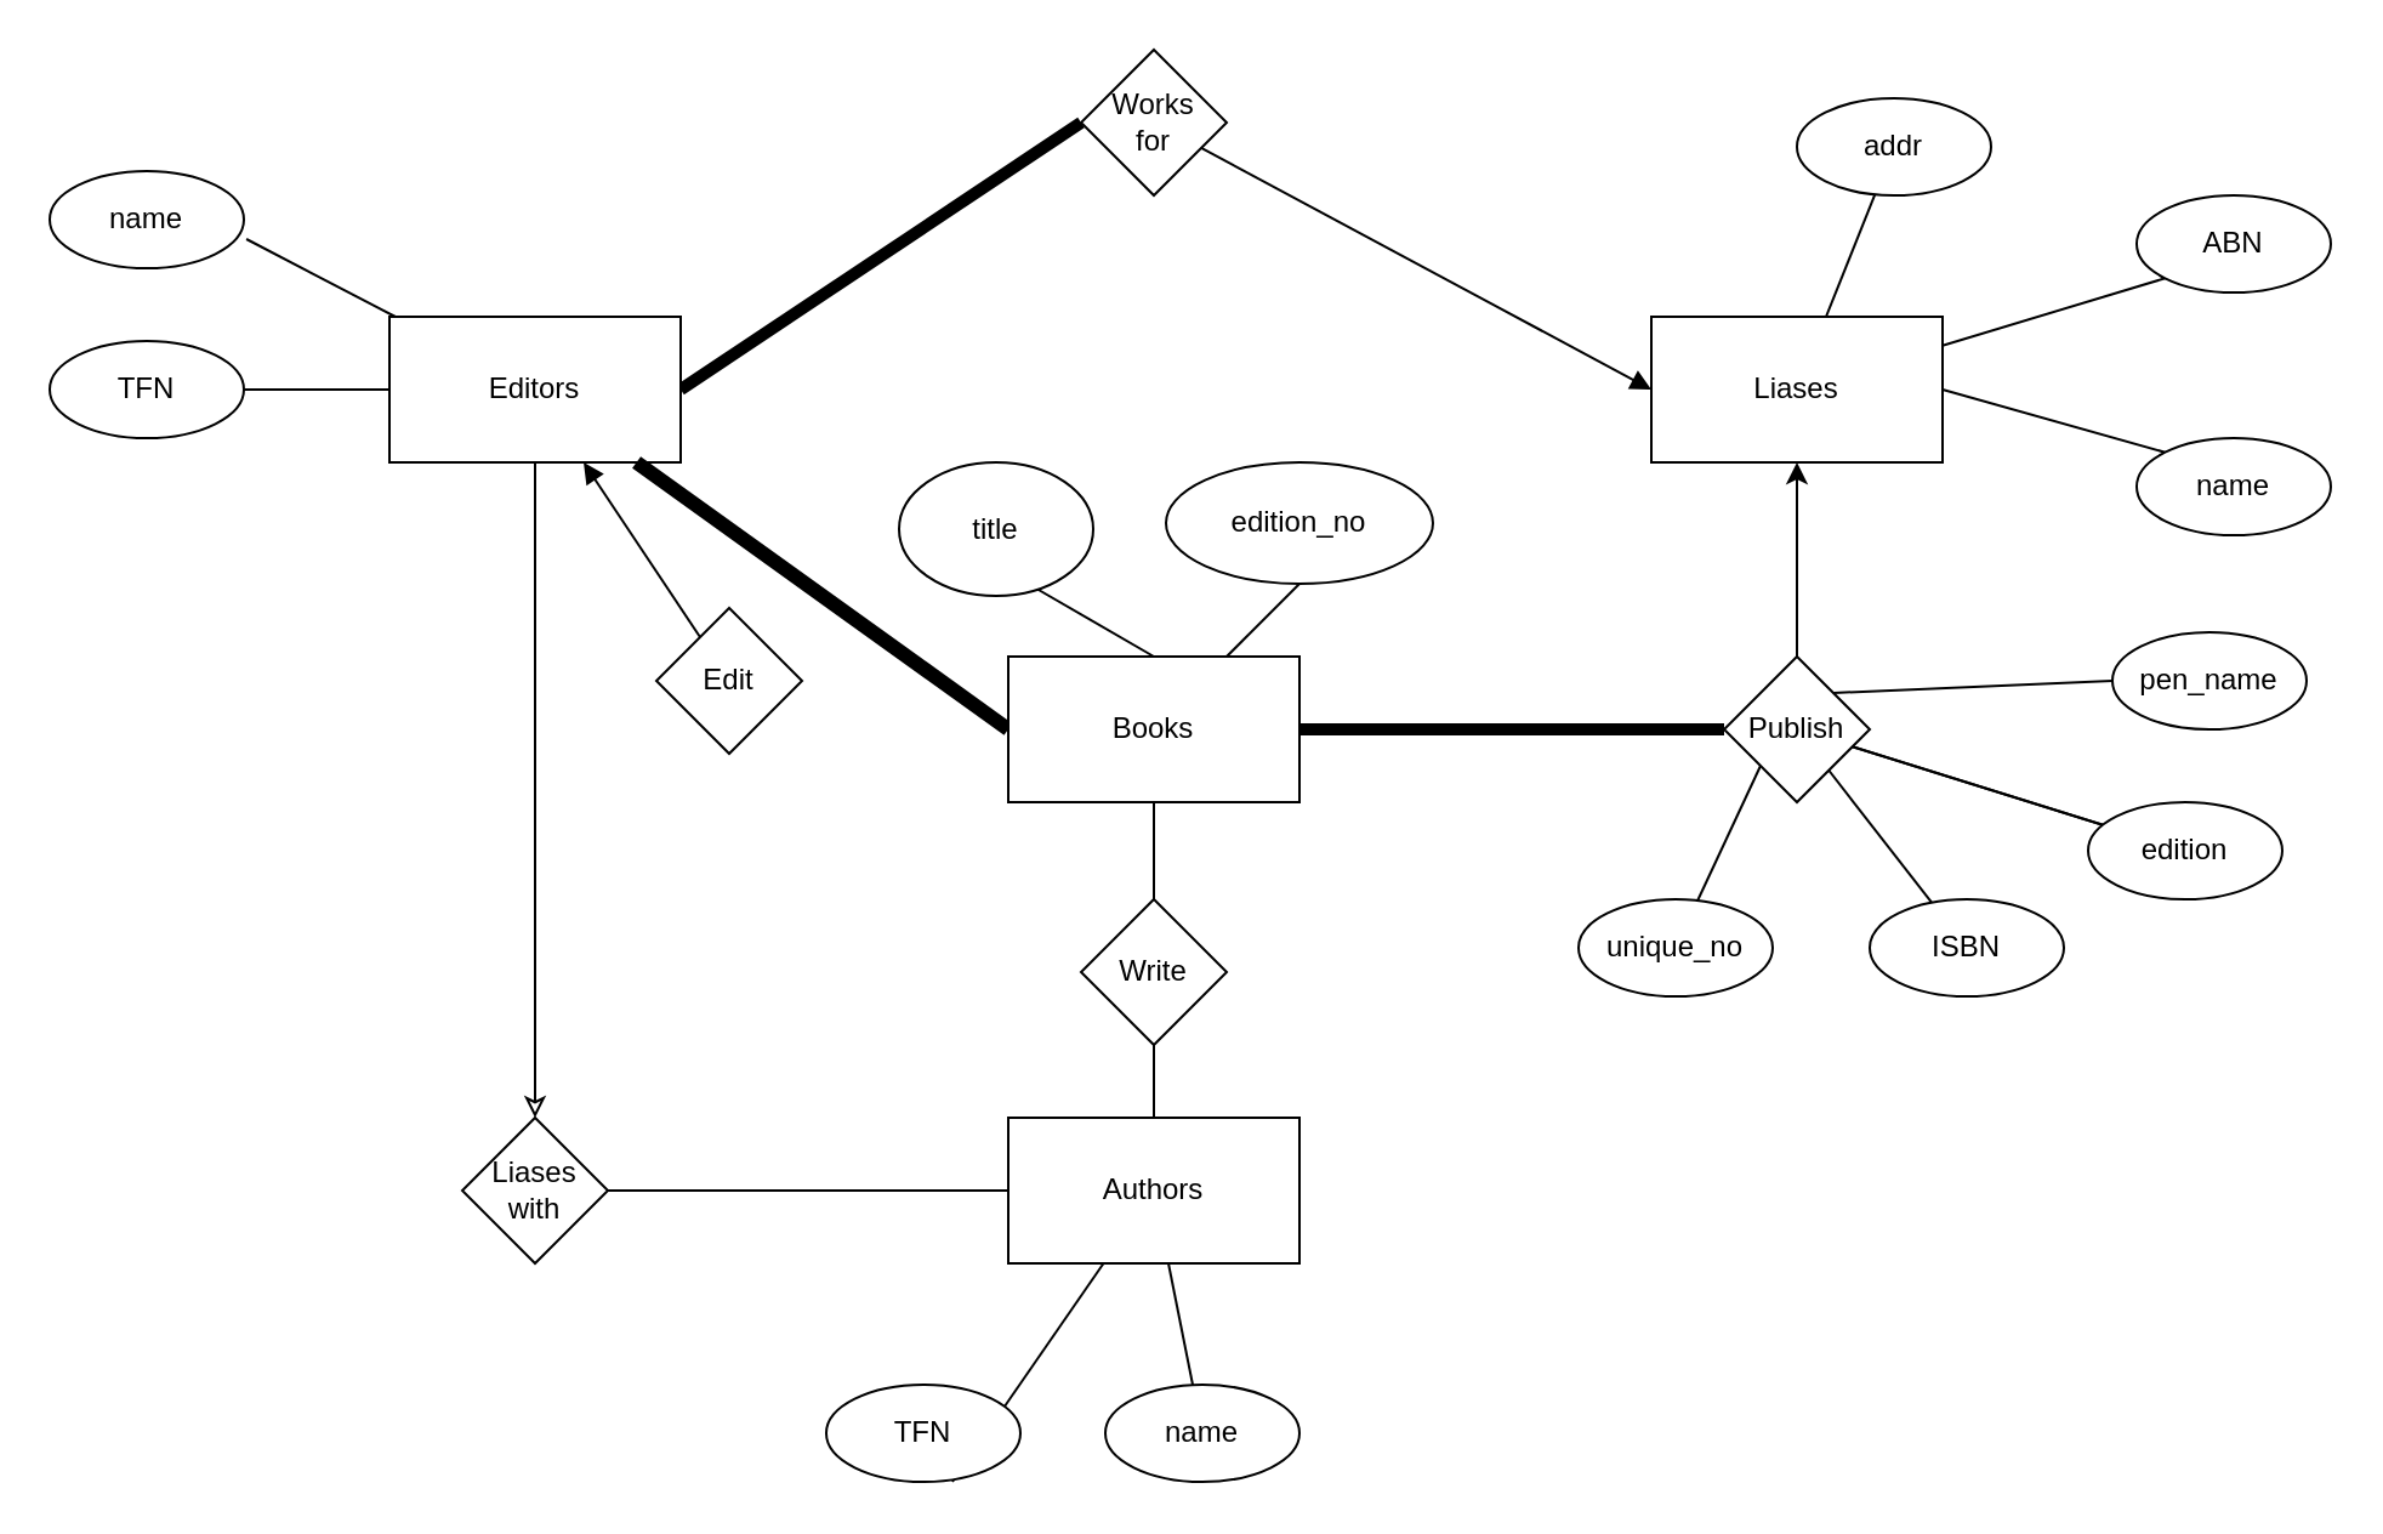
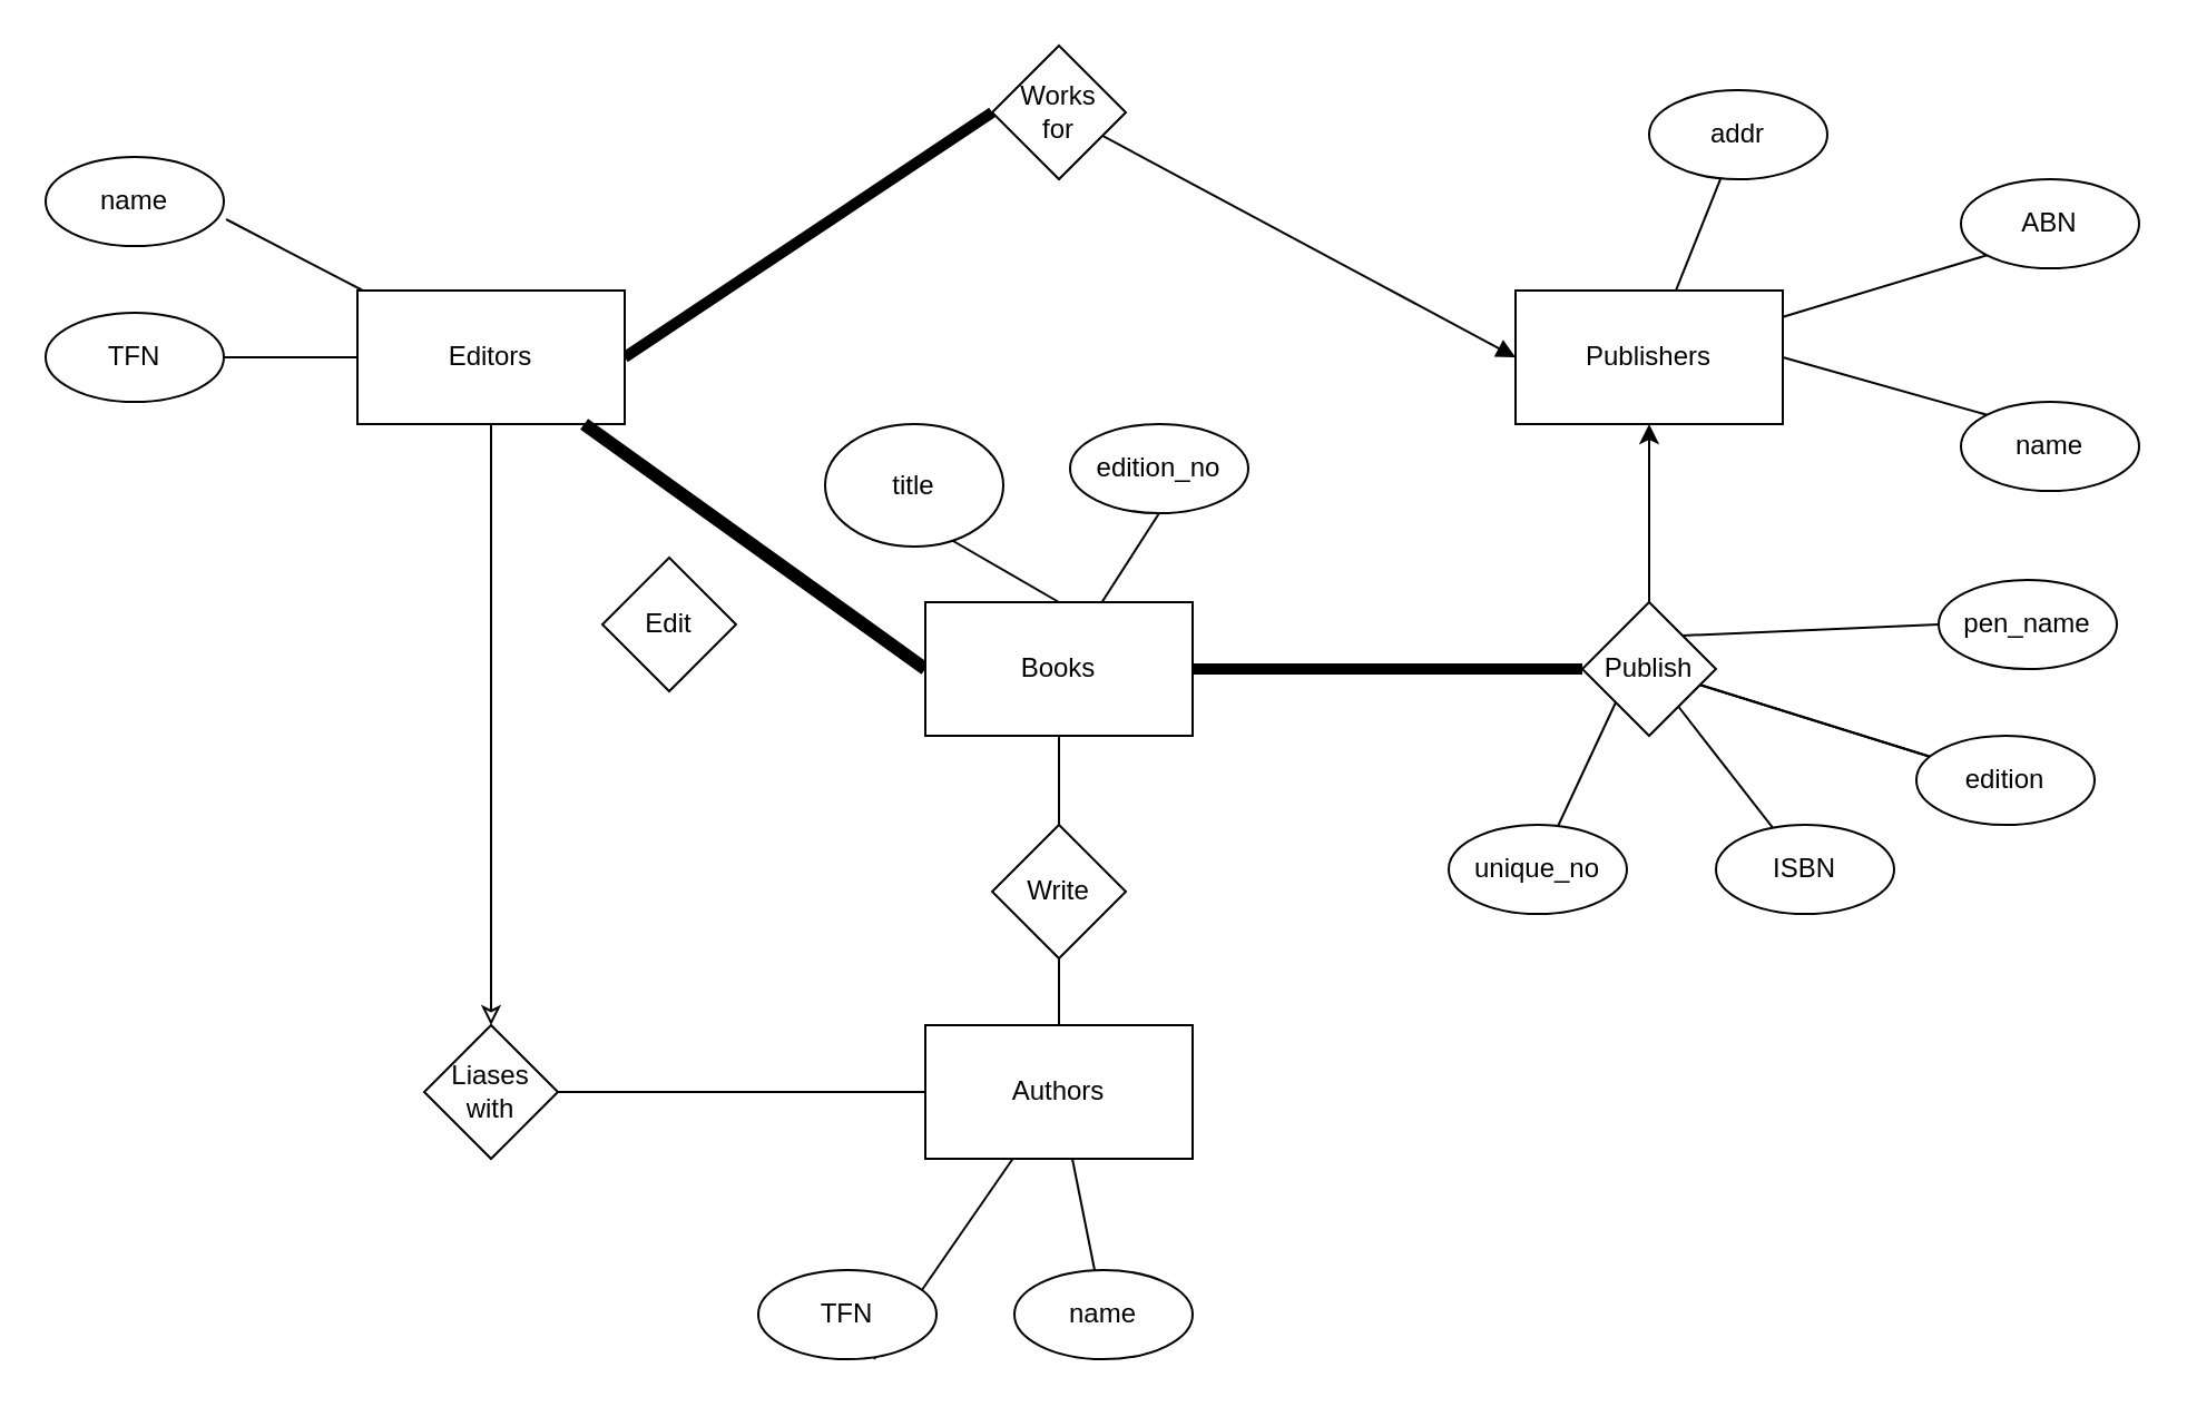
  <mxCell id="0" />
  <mxCell id="1" parent="0" />
  <mxCell id="2" style="edgeStyle=none;rounded=0;orthogonalLoop=1;jettySize=auto;html=1;entryX=1;entryY=0.5;entryDx=0;entryDy=0;endArrow=none;endFill=0;" edge="1" parent="1" source="6" target="20"><mxGeometry relative="1" as="geometry" /></mxCell>
  <mxCell id="3" style="edgeStyle=none;rounded=0;orthogonalLoop=1;jettySize=auto;html=1;entryX=1.013;entryY=0.7;entryDx=0;entryDy=0;entryPerimeter=0;endArrow=none;endFill=0;" edge="1" parent="1" source="6" target="19"><mxGeometry relative="1" as="geometry" /></mxCell>
  <mxCell id="4" style="edgeStyle=none;rounded=0;orthogonalLoop=1;jettySize=auto;html=1;exitX=1;exitY=0.5;exitDx=0;exitDy=0;entryX=0;entryY=0.5;entryDx=0;entryDy=0;endArrow=none;endFill=0;shadow=0;strokeWidth=5;" edge="1" parent="1" source="6" target="38"><mxGeometry relative="1" as="geometry" /></mxCell>
  <mxCell id="5" style="edgeStyle=none;rounded=0;orthogonalLoop=1;jettySize=auto;html=1;entryX=0.5;entryY=0;entryDx=0;entryDy=0;shadow=0;endArrow=classic;endFill=0;strokeWidth=1;" edge="1" parent="1" source="6" target="40"><mxGeometry relative="1" as="geometry" /></mxCell>
  <mxCell id="6" value="Editors" style="rounded=0;whiteSpace=wrap;html=1;" vertex="1" parent="1"><mxGeometry x="160" y="130" width="120" height="60" as="geometry" /></mxCell>
  <mxCell id="7" style="edgeStyle=none;rounded=0;orthogonalLoop=1;jettySize=auto;html=1;entryX=0.65;entryY=1;entryDx=0;entryDy=0;entryPerimeter=0;endArrow=none;endFill=0;" edge="1" parent="1" source="9" target="22"><mxGeometry relative="1" as="geometry" /></mxCell>
  <mxCell id="8" value="" style="edgeStyle=none;rounded=0;orthogonalLoop=1;jettySize=auto;html=1;endArrow=none;endFill=0;" edge="1" parent="1" source="9" target="28"><mxGeometry relative="1" as="geometry" /></mxCell>
  <mxCell id="9" value="Authors" style="rounded=0;whiteSpace=wrap;html=1;" vertex="1" parent="1"><mxGeometry x="415" y="460" width="120" height="60" as="geometry" /></mxCell>
  <mxCell id="10" style="edgeStyle=none;rounded=0;orthogonalLoop=1;jettySize=auto;html=1;entryX=0;entryY=1;entryDx=0;entryDy=0;endArrow=none;endFill=0;" edge="1" parent="1" source="13" target="21"><mxGeometry relative="1" as="geometry" /></mxCell>
  <mxCell id="11" style="edgeStyle=none;rounded=0;orthogonalLoop=1;jettySize=auto;html=1;exitX=1;exitY=0.5;exitDx=0;exitDy=0;entryX=0;entryY=0;entryDx=0;entryDy=0;endArrow=none;endFill=0;" edge="1" parent="1" source="13" target="24"><mxGeometry relative="1" as="geometry" /></mxCell>
  <mxCell id="12" style="edgeStyle=none;rounded=0;orthogonalLoop=1;jettySize=auto;html=1;endArrow=classic;endFill=1;exitX=0.5;exitY=0;exitDx=0;exitDy=0;entryX=0.5;entryY=1;entryDx=0;entryDy=0;" edge="1" parent="1" source="36" target="13"><mxGeometry relative="1" as="geometry"><mxPoint x="680" y="240" as="targetPoint" /></mxGeometry></mxCell>
- <mxCell id="13" value="Liases" style="rounded=0;whiteSpace=wrap;html=1;" vertex="1" parent="1"><mxGeometry x="680" y="130" width="120" height="60" as="geometry" /></mxCell>
+ <mxCell id="13" value="Publishers" style="rounded=0;whiteSpace=wrap;html=1;" vertex="1" parent="1"><mxGeometry x="680" y="130" width="120" height="60" as="geometry" /></mxCell>
  <mxCell id="14" style="edgeStyle=none;rounded=0;orthogonalLoop=1;jettySize=auto;html=1;exitX=0;exitY=0.5;exitDx=0;exitDy=0;endArrow=none;endFill=0;strokeWidth=6;" edge="1" parent="1" source="18" target="6"><mxGeometry relative="1" as="geometry" /></mxCell>
  <mxCell id="15" style="edgeStyle=none;rounded=0;orthogonalLoop=1;jettySize=auto;html=1;exitX=1;exitY=0.5;exitDx=0;exitDy=0;entryX=0;entryY=0.5;entryDx=0;entryDy=0;endArrow=none;endFill=0;strokeWidth=5;" edge="1" parent="1" source="18" target="36"><mxGeometry relative="1" as="geometry" /></mxCell>
  <mxCell id="16" style="edgeStyle=none;rounded=0;orthogonalLoop=1;jettySize=auto;html=1;exitX=0.5;exitY=0;exitDx=0;exitDy=0;entryX=0.713;entryY=0.95;entryDx=0;entryDy=0;entryPerimeter=0;shadow=0;endArrow=none;endFill=0;strokeWidth=1;" edge="1" parent="1" source="18" target="42"><mxGeometry relative="1" as="geometry" /></mxCell>
  <mxCell id="17" style="edgeStyle=none;rounded=0;orthogonalLoop=1;jettySize=auto;html=1;entryX=0.5;entryY=1;entryDx=0;entryDy=0;shadow=0;endArrow=none;endFill=0;strokeWidth=1;" edge="1" parent="1" source="18" target="41"><mxGeometry relative="1" as="geometry" /></mxCell>
  <mxCell id="18" value="Books" style="rounded=0;whiteSpace=wrap;html=1;" vertex="1" parent="1"><mxGeometry x="415" y="270" width="120" height="60" as="geometry" /></mxCell>
  <mxCell id="19" value="name" style="ellipse;whiteSpace=wrap;html=1;" vertex="1" parent="1"><mxGeometry x="20" y="70" width="80" height="40" as="geometry" /></mxCell>
  <mxCell id="20" value="TFN" style="ellipse;whiteSpace=wrap;html=1;" vertex="1" parent="1"><mxGeometry x="20" y="140" width="80" height="40" as="geometry" /></mxCell>
  <mxCell id="21" value="ABN" style="ellipse;whiteSpace=wrap;html=1;" vertex="1" parent="1"><mxGeometry x="880" y="80" width="80" height="40" as="geometry" /></mxCell>
  <mxCell id="22" value="TFN" style="ellipse;whiteSpace=wrap;html=1;" vertex="1" parent="1"><mxGeometry x="340" y="570" width="80" height="40" as="geometry" /></mxCell>
  <mxCell id="23" value="pen_name" style="ellipse;whiteSpace=wrap;html=1;" vertex="1" parent="1"><mxGeometry x="870" y="260" width="80" height="40" as="geometry" /></mxCell>
  <mxCell id="24" value="name" style="ellipse;whiteSpace=wrap;html=1;" vertex="1" parent="1"><mxGeometry x="880" y="180" width="80" height="40" as="geometry" /></mxCell>
  <mxCell id="25" value="" style="edgeStyle=none;rounded=0;orthogonalLoop=1;jettySize=auto;html=1;endArrow=none;endFill=0;" edge="1" parent="1" source="26" target="9"><mxGeometry relative="1" as="geometry" /></mxCell>
  <mxCell id="26" value="name" style="ellipse;whiteSpace=wrap;html=1;" vertex="1" parent="1"><mxGeometry x="455" y="570" width="80" height="40" as="geometry" /></mxCell>
  <mxCell id="27" value="" style="edgeStyle=none;rounded=0;orthogonalLoop=1;jettySize=auto;html=1;endArrow=none;endFill=0;" edge="1" parent="1" source="28" target="18"><mxGeometry relative="1" as="geometry" /></mxCell>
  <mxCell id="28" value="Write" style="rhombus;whiteSpace=wrap;html=1;" vertex="1" parent="1"><mxGeometry x="445" y="370" width="60" height="60" as="geometry" /></mxCell>
- <mxCell id="29" value="" style="edgeStyle=none;rounded=0;orthogonalLoop=1;jettySize=auto;html=1;endArrow=block;endFill=1;" edge="1" parent="1" source="30" target="6"><mxGeometry relative="1" as="geometry" /></mxCell>
  <mxCell id="30" value="Edit" style="rhombus;whiteSpace=wrap;html=1;" vertex="1" parent="1"><mxGeometry x="270" y="250" width="60" height="60" as="geometry" /></mxCell>
  <mxCell id="31" value="" style="edgeStyle=none;rounded=0;orthogonalLoop=1;jettySize=auto;html=1;shadow=0;endArrow=none;endFill=0;strokeWidth=1;" edge="1" parent="1" source="36" target="44"><mxGeometry relative="1" as="geometry" /></mxCell>
  <mxCell id="32" style="edgeStyle=none;rounded=0;orthogonalLoop=1;jettySize=auto;html=1;exitX=0;exitY=1;exitDx=0;exitDy=0;shadow=0;endArrow=none;endFill=0;strokeWidth=1;" edge="1" parent="1" source="36" target="43"><mxGeometry relative="1" as="geometry" /></mxCell>
  <mxCell id="33" value="" style="edgeStyle=none;rounded=0;orthogonalLoop=1;jettySize=auto;html=1;shadow=0;endArrow=none;endFill=0;strokeWidth=1;" edge="1" parent="1" source="36" target="45"><mxGeometry relative="1" as="geometry" /></mxCell>
  <mxCell id="34" value="" style="edgeStyle=none;rounded=0;orthogonalLoop=1;jettySize=auto;html=1;shadow=0;endArrow=none;endFill=0;strokeWidth=1;" edge="1" parent="1" source="36" target="45"><mxGeometry relative="1" as="geometry" /></mxCell>
  <mxCell id="35" style="edgeStyle=none;rounded=0;orthogonalLoop=1;jettySize=auto;html=1;exitX=1;exitY=0;exitDx=0;exitDy=0;entryX=0;entryY=0.5;entryDx=0;entryDy=0;shadow=0;endArrow=none;endFill=0;strokeWidth=1;" edge="1" parent="1" source="36" target="23"><mxGeometry relative="1" as="geometry" /></mxCell>
  <mxCell id="36" value="Publish" style="rhombus;whiteSpace=wrap;html=1;" vertex="1" parent="1"><mxGeometry x="710" y="270" width="60" height="60" as="geometry" /></mxCell>
  <mxCell id="37" style="edgeStyle=none;rounded=0;orthogonalLoop=1;jettySize=auto;html=1;entryX=0;entryY=0.5;entryDx=0;entryDy=0;endArrow=block;endFill=1;" edge="1" parent="1" source="38" target="13"><mxGeometry relative="1" as="geometry" /></mxCell>
  <mxCell id="38" value="Works &lt;br&gt;for" style="rhombus;whiteSpace=wrap;html=1;" vertex="1" parent="1"><mxGeometry x="445" y="20" width="60" height="60" as="geometry" /></mxCell>
  <mxCell id="39" style="edgeStyle=none;rounded=0;orthogonalLoop=1;jettySize=auto;html=1;exitX=1;exitY=0.5;exitDx=0;exitDy=0;entryX=0;entryY=0.5;entryDx=0;entryDy=0;shadow=0;endArrow=none;endFill=0;strokeWidth=1;" edge="1" parent="1" source="40" target="9"><mxGeometry relative="1" as="geometry" /></mxCell>
  <mxCell id="40" value="Liases&lt;br&gt;with" style="rhombus;whiteSpace=wrap;html=1;" vertex="1" parent="1"><mxGeometry x="190" y="460" width="60" height="60" as="geometry" /></mxCell>
- <mxCell id="41" value="edition_no" style="ellipse;whiteSpace=wrap;html=1;" vertex="1" parent="1"><mxGeometry x="480" y="190" width="110" height="50" as="geometry" /></mxCell>
+ <mxCell id="41" value="edition_no" style="ellipse;whiteSpace=wrap;html=1;" vertex="1" parent="1"><mxGeometry x="480" y="190" width="80" height="40" as="geometry" /></mxCell>
  <mxCell id="42" value="title" style="ellipse;whiteSpace=wrap;html=1;" vertex="1" parent="1"><mxGeometry x="370" y="190" width="80" height="55" as="geometry" /></mxCell>
  <mxCell id="43" value="unique_no" style="ellipse;whiteSpace=wrap;html=1;" vertex="1" parent="1"><mxGeometry x="650" y="370" width="80" height="40" as="geometry" /></mxCell>
  <mxCell id="44" value="ISBN" style="ellipse;whiteSpace=wrap;html=1;" vertex="1" parent="1"><mxGeometry x="770" y="370" width="80" height="40" as="geometry" /></mxCell>
  <mxCell id="45" value="edition" style="ellipse;whiteSpace=wrap;html=1;" vertex="1" parent="1"><mxGeometry x="860" y="330" width="80" height="40" as="geometry" /></mxCell>
  <mxCell id="46" value="" style="edgeStyle=none;rounded=0;orthogonalLoop=1;jettySize=auto;html=1;shadow=0;endArrow=none;endFill=0;strokeWidth=1;" edge="1" parent="1" source="47" target="13"><mxGeometry relative="1" as="geometry" /></mxCell>
  <mxCell id="47" value="addr" style="ellipse;whiteSpace=wrap;html=1;" vertex="1" parent="1"><mxGeometry x="740" y="40" width="80" height="40" as="geometry" /></mxCell>
